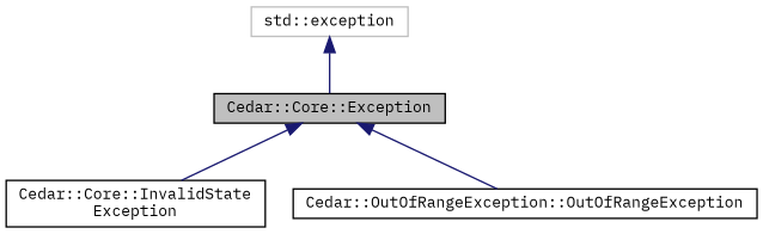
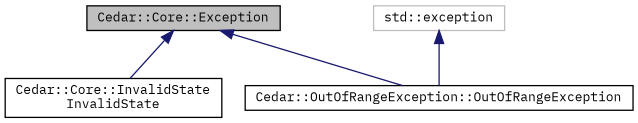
  digraph {
    fontname="IBM Plex Mono"
    node [color=black fillcolor=white fontname="IBM Plex Mono" fontsize=10 shape=record style=filled]
    edge [color=midnightblue dir=back fontname="IBM Plex Mono" fontsize=10 labelfontname=Helvetica labelfontsize=10 style=solid]
    n1 [fillcolor=grey75 fontcolor=black height=0.2 label="Cedar::Core::Exception" width=0.4]
-   n2 [height=0.2 label="Cedar::Core::InvalidState\lException" width=0.4]
+   n2 [height=0.2 label="Cedar::Core::InvalidState\lInvalidState" width=0.4]
    n3 [height=0.2 label="Cedar::OutOfRangeException::OutOfRangeException" width=0.4]
    n4 [color=grey75 height=0.2 label="std::exception" width=0.4]
    n1 -> n2
    n1 -> n3
-   n4 -> n1
+   n4 -> n3
  }
